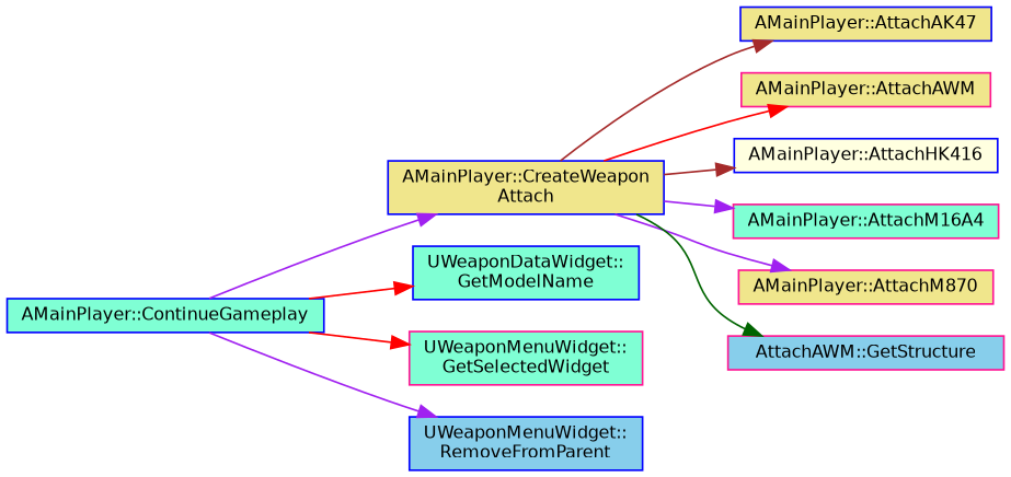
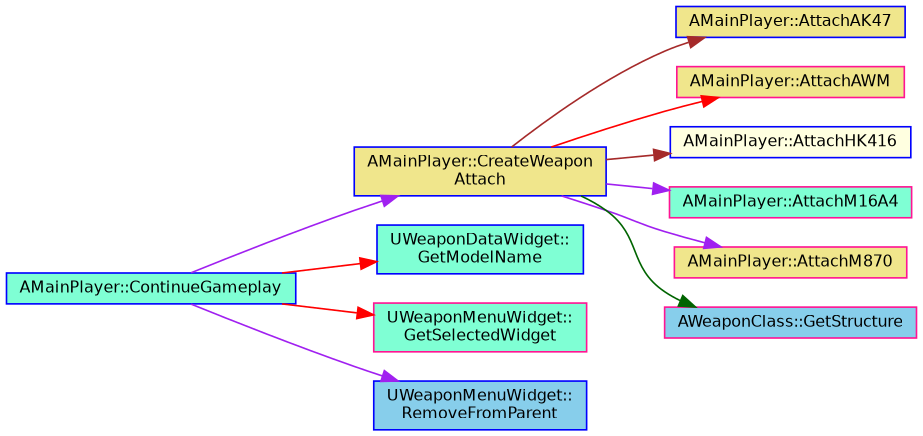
  digraph {
    rankdir=LR
    node [color=blue fillcolor=aquamarine fontname=Helvetica fontsize=10 shape=box style=filled]
    edge [color=purple fontname=Helvetica fontsize=10 labelfontname=Helvetica labelfontsize=10 style=solid]
    n1 [fontcolor=black height=0.2 label="AMainPlayer::ContinueGameplay" width=0.4]
    n2 [fillcolor=khaki height=0.2 label="AMainPlayer::CreateWeapon\lAttach" width=0.4]
    n3 [height=0.2 label="UWeaponDataWidget::\lGetModelName" width=0.4]
    n4 [color=deeppink height=0.2 label="UWeaponMenuWidget::\lGetSelectedWidget" width=0.4]
    n5 [fillcolor=skyblue height=0.2 label="UWeaponMenuWidget::\lRemoveFromParent" width=0.4]
    n6 [fillcolor=khaki height=0.2 label="AMainPlayer::AttachAK47" width=0.4]
    n7 [color=deeppink fillcolor=khaki height=0.2 label="AMainPlayer::AttachAWM" width=0.4]
    n8 [fillcolor=lightyellow height=0.2 label="AMainPlayer::AttachHK416" width=0.4]
    n9 [color=deeppink height=0.2 label="AMainPlayer::AttachM16A4" width=0.4]
    n10 [color=deeppink fillcolor=khaki height=0.2 label="AMainPlayer::AttachM870" width=0.4]
-   n11 [color=deeppink fillcolor=skyblue height=0.2 label="AttachAWM::GetStructure" width=0.4]
+   n11 [color=deeppink fillcolor=skyblue height=0.2 label="AWeaponClass::GetStructure" width=0.4]
    n1 -> n2
    n1 -> n3 [color=red]
    n1 -> n4 [color=red]
    n1 -> n5
    n2 -> n6 [color=brown]
    n2 -> n7 [color=red]
    n2 -> n8 [color=brown]
    n2 -> n9
    n2 -> n10
    n2 -> n11 [color=darkgreen]
  }
